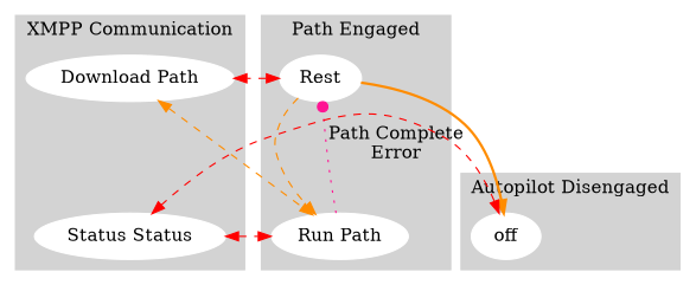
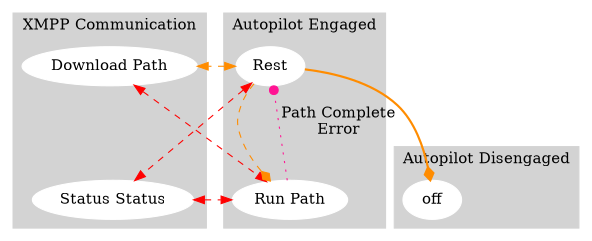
  digraph {
    node [color=white style=filled]
    edge [style=dashed color=red]
    n1 [label="Download Path"]
    n2 [label="Status Status"]
    n3 [label=Rest]
    n4 [label="Run Path"]
    off
    subgraph cluster_1 {
      color=lightgrey
      label="XMPP Communication"
      style=filled
      n1
      n2
    }
    subgraph cluster_2 {
      color=lightgrey
-     label="Path Engaged"
+     label="Autopilot Engaged"
      style=filled
      n3
      n4
    }
    subgraph cluster_3 {
      color=lightgrey
      label="Autopilot Disengaged"
      style=filled
      off
    }
    n1 -> n2 [style=invis color=""]
-   n1 -> n4 [color=darkorange dir=both]
+   n1 -> n4 [dir=both]
    n2 -> n4 [dir=both]
-   n3 -> n1 [dir=both]
-   off -> n2 [dir=both]
-   n3 -> n4 [arrowhead=normal color=darkorange]
-   n3 -> off [arrowhead=normal color=darkorange style=bold]
+   n3 -> n1 [color=darkorange dir=both]
+   n3 -> n2 [dir=both]
+   n3 -> n4 [arrowhead=diamond color=darkorange]
+   n3 -> off [arrowhead=diamond color=darkorange style=bold]
    n4 -> n3 [arrowhead=dot color=deeppink label="Path Complete\nError" style=dotted]
  }
